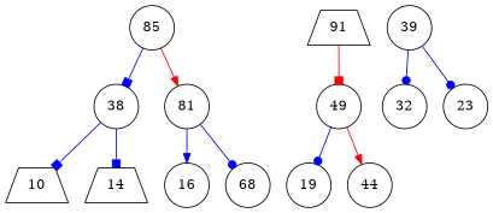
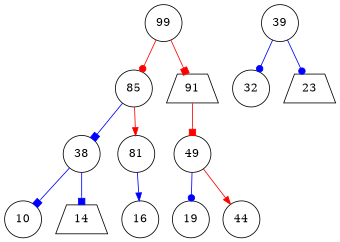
  digraph {
    node [shape=circle]
    edge [arrowhead=dot color=blue]
+   99
    85
    91 [shape=trapezium]
    38
    81
    49
-   10 [shape=trapezium]
+   10
    14 [shape=trapezium]
    16
-   68
    39
    32
-   23
+   23 [shape=trapezium]
    19
    44
+   99 -> 85 [color=red]
+   99 -> 91 [arrowhead=box color=red]
    85 -> 38 [arrowhead=box]
    85 -> 81 [arrowhead=normal color=red]
    91 -> 49 [arrowhead=box color=red]
    38 -> 10 [arrowhead=box]
    38 -> 14 [arrowhead=box]
    81 -> 16 [arrowhead=normal]
-   81 -> 68
    49 -> 19
    49 -> 44 [arrowhead=normal color=red]
    39 -> 32
    39 -> 23
  }
